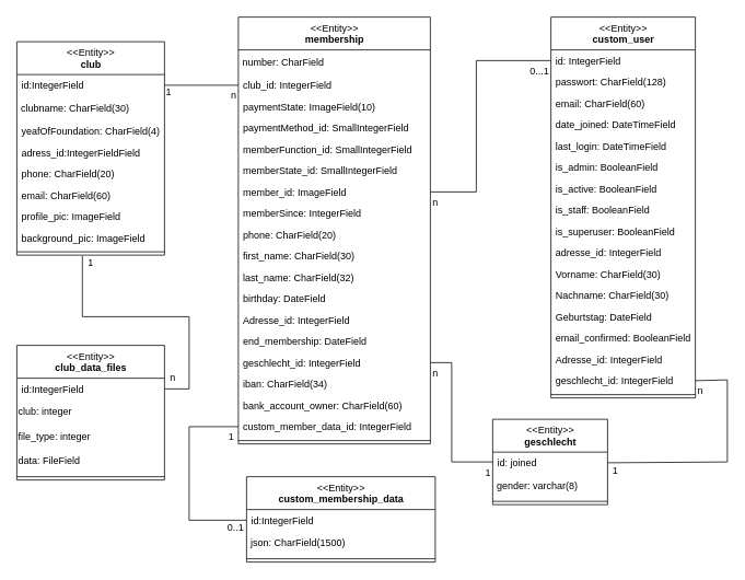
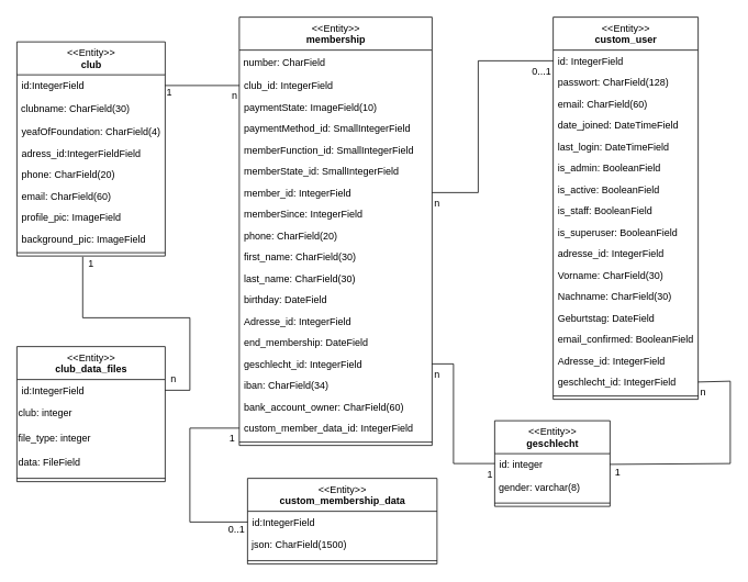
  <mxCell id="0" />
  <mxCell id="1" parent="0" />
  <mxCell id="2" value="&amp;lt;&amp;lt;Entity&amp;gt;&amp;gt;&lt;br&gt;&lt;b&gt;club&lt;/b&gt;" style="swimlane;fontStyle=0;align=center;verticalAlign=top;childLayout=stackLayout;horizontal=1;startSize=40;horizontalStack=0;resizeParent=1;resizeParentMax=0;resizeLast=0;collapsible=0;marginBottom=0;html=1;" parent="1" vertex="1"><mxGeometry y="50" width="180" height="260" as="geometry" x="20" /></mxCell>
  <mxCell id="3" value="id:IntegerField" style="text;strokeColor=none;fillColor=none;align=left;verticalAlign=top;spacingLeft=4;spacingRight=4;overflow=hidden;rotatable=0;points=[[0,0.5],[1,0.5]];portConstraint=eastwest;" parent="2" vertex="1"><mxGeometry y="40" width="180" height="26" as="geometry" /></mxCell>
  <mxCell id="4" value="&amp;nbsp;clubname: CharField(30)" style="text;html=1;strokeColor=none;fillColor=none;align=left;verticalAlign=middle;whiteSpace=wrap;rounded=0;" parent="2" vertex="1"><mxGeometry y="66" width="180" height="30" as="geometry" /></mxCell>
  <mxCell id="5" value="yeafOfFoundation: CharField(4)" style="text;strokeColor=none;fillColor=none;align=left;verticalAlign=top;spacingLeft=4;spacingRight=4;overflow=hidden;rotatable=0;points=[[0,0.5],[1,0.5]];portConstraint=eastwest;" parent="2" vertex="1"><mxGeometry y="96" width="180" height="26" as="geometry" /></mxCell>
  <mxCell id="6" value="adress_id:IntegerFieldField" style="text;strokeColor=none;fillColor=none;align=left;verticalAlign=top;spacingLeft=4;spacingRight=4;overflow=hidden;rotatable=0;points=[[0,0.5],[1,0.5]];portConstraint=eastwest;" parent="2" vertex="1"><mxGeometry y="122" width="180" height="26" as="geometry" /></mxCell>
  <mxCell id="7" value="phone: CharField(20)" style="text;strokeColor=none;fillColor=none;align=left;verticalAlign=top;spacingLeft=4;spacingRight=4;overflow=hidden;rotatable=0;points=[[0,0.5],[1,0.5]];portConstraint=eastwest;fontColor=#000000;" parent="2" vertex="1"><mxGeometry y="148" width="180" height="26" as="geometry" /></mxCell>
  <mxCell id="8" value="email: CharField(60)" style="text;strokeColor=none;fillColor=none;align=left;verticalAlign=top;spacingLeft=4;spacingRight=4;overflow=hidden;rotatable=0;points=[[0,0.5],[1,0.5]];portConstraint=eastwest;fontColor=#000000;" parent="2" vertex="1"><mxGeometry y="174" width="180" height="26" as="geometry" /></mxCell>
  <mxCell id="9" value="profile_pic: ImageField&#10;" style="text;strokeColor=none;fillColor=none;align=left;verticalAlign=top;spacingLeft=4;spacingRight=4;overflow=hidden;rotatable=0;points=[[0,0.5],[1,0.5]];portConstraint=eastwest;" parent="2" vertex="1"><mxGeometry y="200" width="180" height="26" as="geometry" /></mxCell>
  <mxCell id="10" value="background_pic: ImageField" style="text;strokeColor=none;fillColor=none;align=left;verticalAlign=top;spacingLeft=4;spacingRight=4;overflow=hidden;rotatable=0;points=[[0,0.5],[1,0.5]];portConstraint=eastwest;" parent="2" vertex="1"><mxGeometry y="226" width="180" height="26" as="geometry" /></mxCell>
  <mxCell id="11" value="" style="line;strokeWidth=1;fillColor=none;align=left;verticalAlign=middle;spacingTop=-1;spacingLeft=3;spacingRight=3;rotatable=0;labelPosition=right;points=[];portConstraint=eastwest;" parent="2" vertex="1"><mxGeometry y="252" width="180" height="8" as="geometry" /></mxCell>
  <mxCell id="12" value="" style="endArrow=none;html=1;rounded=0;align=center;verticalAlign=top;endFill=0;labelBackgroundColor=none;entryX=0;entryY=0.5;entryDx=0;entryDy=0;exitX=1;exitY=0.5;exitDx=0;exitDy=0;" parent="1" source="43" target="19" edge="1"><mxGeometry relative="1" as="geometry"><mxPoint x="570" y="233" as="sourcePoint" /><mxPoint x="660" y="230" as="targetPoint" /><Array as="points"><mxPoint x="580" y="233" /><mxPoint x="580" y="73" /></Array></mxGeometry></mxCell>
  <mxCell id="13" value="n" style="resizable=0;html=1;align=left;verticalAlign=top;labelBackgroundColor=none;" parent="12" connectable="0" vertex="1"><mxGeometry x="-1" relative="1" as="geometry"><mxPoint x="1" y="-1" as="offset" /></mxGeometry></mxCell>
  <mxCell id="14" value="0...1" style="resizable=0;html=1;align=right;verticalAlign=top;labelBackgroundColor=none;" parent="12" connectable="0" vertex="1"><mxGeometry x="1" relative="1" as="geometry"><mxPoint x="-2" y="-1" as="offset" /></mxGeometry></mxCell>
  <mxCell id="15" value="" style="endArrow=none;html=1;rounded=0;align=center;verticalAlign=top;endFill=0;labelBackgroundColor=none;entryX=0;entryY=0.5;entryDx=0;entryDy=0;exitX=1;exitY=0.5;exitDx=0;exitDy=0;" parent="1" source="3" edge="1"><mxGeometry relative="1" as="geometry"><mxPoint x="130" y="19" as="sourcePoint" /><mxPoint x="290" y="103" as="targetPoint" /><Array as="points" /></mxGeometry></mxCell>
  <mxCell id="16" value="1" style="resizable=0;html=1;align=left;verticalAlign=top;labelBackgroundColor=none;" parent="15" connectable="0" vertex="1"><mxGeometry x="-1" relative="1" as="geometry"><mxPoint y="-5" as="offset" /></mxGeometry></mxCell>
  <mxCell id="17" value="n" style="resizable=0;html=1;align=right;verticalAlign=top;labelBackgroundColor=none;" parent="15" connectable="0" vertex="1"><mxGeometry x="1" relative="1" as="geometry"><mxPoint x="-2" y="-2" as="offset" /></mxGeometry></mxCell>
  <mxCell id="18" value="&amp;lt;&amp;lt;Entity&amp;gt;&amp;gt;&lt;br&gt;&lt;b&gt;custom_user&lt;/b&gt;" style="swimlane;fontStyle=0;align=center;verticalAlign=top;childLayout=stackLayout;horizontal=1;startSize=40;horizontalStack=0;resizeParent=1;resizeParentMax=0;resizeLast=0;collapsible=0;marginBottom=0;html=1;" parent="1" vertex="1"><mxGeometry x="671" width="176" height="464" as="geometry" y="20" /></mxCell>
  <mxCell id="19" value="id: IntegerField" style="text;strokeColor=none;fillColor=none;align=left;verticalAlign=top;spacingLeft=4;spacingRight=4;overflow=hidden;rotatable=0;points=[[0,0.5],[1,0.5]];portConstraint=eastwest;" parent="18" vertex="1"><mxGeometry y="40" width="176" height="26" as="geometry" /></mxCell>
  <mxCell id="20" value="passwort: CharField(128)" style="text;strokeColor=none;fillColor=none;align=left;verticalAlign=top;spacingLeft=4;spacingRight=4;overflow=hidden;rotatable=0;points=[[0,0.5],[1,0.5]];portConstraint=eastwest;" parent="18" vertex="1"><mxGeometry y="66" width="176" height="26" as="geometry" /></mxCell>
  <mxCell id="21" value="email: CharField(60)" style="text;strokeColor=none;fillColor=none;align=left;verticalAlign=top;spacingLeft=4;spacingRight=4;overflow=hidden;rotatable=0;points=[[0,0.5],[1,0.5]];portConstraint=eastwest;" parent="18" vertex="1"><mxGeometry y="92" width="176" height="26" as="geometry" /></mxCell>
  <mxCell id="22" value="date_joined: DateTimeField" style="text;strokeColor=none;fillColor=none;align=left;verticalAlign=top;spacingLeft=4;spacingRight=4;overflow=hidden;rotatable=0;points=[[0,0.5],[1,0.5]];portConstraint=eastwest;" parent="18" vertex="1"><mxGeometry y="118" width="176" height="26" as="geometry" /></mxCell>
  <mxCell id="23" value="last_login: DateTimeField" style="text;strokeColor=none;fillColor=none;align=left;verticalAlign=top;spacingLeft=4;spacingRight=4;overflow=hidden;rotatable=0;points=[[0,0.5],[1,0.5]];portConstraint=eastwest;" parent="18" vertex="1"><mxGeometry y="144" width="176" height="26" as="geometry" /></mxCell>
  <mxCell id="24" value="is_admin: BooleanField" style="text;strokeColor=none;fillColor=none;align=left;verticalAlign=top;spacingLeft=4;spacingRight=4;overflow=hidden;rotatable=0;points=[[0,0.5],[1,0.5]];portConstraint=eastwest;" parent="18" vertex="1"><mxGeometry y="170" width="176" height="26" as="geometry" /></mxCell>
  <mxCell id="25" value="is_active: BooleanField" style="text;strokeColor=none;fillColor=none;align=left;verticalAlign=top;spacingLeft=4;spacingRight=4;overflow=hidden;rotatable=0;points=[[0,0.5],[1,0.5]];portConstraint=eastwest;" parent="18" vertex="1"><mxGeometry y="196" width="176" height="26" as="geometry" /></mxCell>
  <mxCell id="26" value="is_staff: BooleanField" style="text;strokeColor=none;fillColor=none;align=left;verticalAlign=top;spacingLeft=4;spacingRight=4;overflow=hidden;rotatable=0;points=[[0,0.5],[1,0.5]];portConstraint=eastwest;" parent="18" vertex="1"><mxGeometry y="222" width="176" height="26" as="geometry" /></mxCell>
  <mxCell id="27" value="is_superuser: BooleanField" style="text;strokeColor=none;fillColor=none;align=left;verticalAlign=top;spacingLeft=4;spacingRight=4;overflow=hidden;rotatable=0;points=[[0,0.5],[1,0.5]];portConstraint=eastwest;" parent="18" vertex="1"><mxGeometry y="248" width="176" height="26" as="geometry" /></mxCell>
  <mxCell id="28" value="adresse_id: IntegerField" style="text;strokeColor=none;fillColor=none;align=left;verticalAlign=top;spacingLeft=4;spacingRight=4;overflow=hidden;rotatable=0;points=[[0,0.5],[1,0.5]];portConstraint=eastwest;" parent="18" vertex="1"><mxGeometry y="274" width="176" height="26" as="geometry" /></mxCell>
  <mxCell id="29" value="Vorname: CharField(30)" style="text;strokeColor=none;fillColor=none;align=left;verticalAlign=top;spacingLeft=4;spacingRight=4;overflow=hidden;rotatable=0;points=[[0,0.5],[1,0.5]];portConstraint=eastwest;" parent="18" vertex="1"><mxGeometry y="300" width="176" height="26" as="geometry" /></mxCell>
  <mxCell id="30" value="Nachname: CharField(30)" style="text;strokeColor=none;fillColor=none;align=left;verticalAlign=top;spacingLeft=4;spacingRight=4;overflow=hidden;rotatable=0;points=[[0,0.5],[1,0.5]];portConstraint=eastwest;" parent="18" vertex="1"><mxGeometry y="326" width="176" height="26" as="geometry" /></mxCell>
  <mxCell id="31" value="Geburtstag: DateField" style="text;strokeColor=none;fillColor=none;align=left;verticalAlign=top;spacingLeft=4;spacingRight=4;overflow=hidden;rotatable=0;points=[[0,0.5],[1,0.5]];portConstraint=eastwest;" parent="18" vertex="1"><mxGeometry y="352" width="176" height="26" as="geometry" /></mxCell>
  <mxCell id="32" value="email_confirmed: BooleanField" style="text;strokeColor=none;fillColor=none;align=left;verticalAlign=top;spacingLeft=4;spacingRight=4;overflow=hidden;rotatable=0;points=[[0,0.5],[1,0.5]];portConstraint=eastwest;" parent="18" vertex="1"><mxGeometry y="378" width="176" height="26" as="geometry" /></mxCell>
  <mxCell id="33" value="Adresse_id: IntegerField" style="text;strokeColor=none;fillColor=none;align=left;verticalAlign=top;spacingLeft=4;spacingRight=4;overflow=hidden;rotatable=0;points=[[0,0.5],[1,0.5]];portConstraint=eastwest;" parent="18" vertex="1"><mxGeometry y="404" width="176" height="26" as="geometry" /></mxCell>
  <mxCell id="34" value="geschlecht_id: IntegerField" style="text;strokeColor=none;fillColor=none;align=left;verticalAlign=top;spacingLeft=4;spacingRight=4;overflow=hidden;rotatable=0;points=[[0,0.5],[1,0.5]];portConstraint=eastwest;" parent="18" vertex="1"><mxGeometry y="430" width="176" height="26" as="geometry" /></mxCell>
  <mxCell id="35" value="" style="line;strokeWidth=1;fillColor=none;align=left;verticalAlign=middle;spacingTop=-1;spacingLeft=3;spacingRight=3;rotatable=0;labelPosition=right;points=[];portConstraint=eastwest;" parent="18" vertex="1"><mxGeometry y="456" width="176" height="8" as="geometry" /></mxCell>
  <mxCell id="36" value="&amp;lt;&amp;lt;Entity&amp;gt;&amp;gt;&lt;br&gt;&lt;b&gt;membership&lt;/b&gt;" style="swimlane;fontStyle=0;align=center;verticalAlign=top;childLayout=stackLayout;horizontal=1;startSize=40;horizontalStack=0;resizeParent=1;resizeParentMax=0;resizeLast=0;collapsible=0;marginBottom=0;html=1;" parent="1" vertex="1"><mxGeometry x="290" width="234" height="520" as="geometry" y="20" /></mxCell>
  <mxCell id="37" value="&amp;nbsp;number: CharField" style="text;html=1;strokeColor=none;fillColor=none;align=left;verticalAlign=middle;whiteSpace=wrap;rounded=0;" parent="36" vertex="1"><mxGeometry y="40" width="234" height="30" as="geometry" /></mxCell>
  <mxCell id="38" value="club_id: IntegerField" style="text;strokeColor=none;fillColor=none;align=left;verticalAlign=top;spacingLeft=4;spacingRight=4;overflow=hidden;rotatable=0;points=[[0,0.5],[1,0.5]];portConstraint=eastwest;" parent="36" vertex="1"><mxGeometry y="70" width="234" height="26" as="geometry" /></mxCell>
  <mxCell id="39" value="paymentState: ImageField(10)" style="text;strokeColor=none;fillColor=none;align=left;verticalAlign=top;spacingLeft=4;spacingRight=4;overflow=hidden;rotatable=0;points=[[0,0.5],[1,0.5]];portConstraint=eastwest;" parent="36" vertex="1"><mxGeometry y="96" width="234" height="26" as="geometry" /></mxCell>
  <mxCell id="40" value="paymentMethod_id: SmallIntegerField" style="text;strokeColor=none;fillColor=none;align=left;verticalAlign=top;spacingLeft=4;spacingRight=4;overflow=hidden;rotatable=0;points=[[0,0.5],[1,0.5]];portConstraint=eastwest;" parent="36" vertex="1"><mxGeometry y="122" width="234" height="26" as="geometry" /></mxCell>
  <mxCell id="41" value="memberFunction_id: SmallIntegerField" style="text;strokeColor=none;fillColor=none;align=left;verticalAlign=top;spacingLeft=4;spacingRight=4;overflow=hidden;rotatable=0;points=[[0,0.5],[1,0.5]];portConstraint=eastwest;" parent="36" vertex="1"><mxGeometry y="148" width="234" height="26" as="geometry" /></mxCell>
  <mxCell id="42" value="memberState_id: SmallIntegerField" style="text;strokeColor=none;fillColor=none;align=left;verticalAlign=top;spacingLeft=4;spacingRight=4;overflow=hidden;rotatable=0;points=[[0,0.5],[1,0.5]];portConstraint=eastwest;" parent="36" vertex="1"><mxGeometry y="174" width="234" height="26" as="geometry" /></mxCell>
- <mxCell id="43" value="member_id: ImageField" style="text;strokeColor=none;fillColor=none;align=left;verticalAlign=top;spacingLeft=4;spacingRight=4;overflow=hidden;rotatable=0;points=[[0,0.5],[1,0.5]];portConstraint=eastwest;" parent="36" vertex="1"><mxGeometry y="200" width="234" height="26" as="geometry" /></mxCell>
+ <mxCell id="43" value="member_id: IntegerField" style="text;strokeColor=none;fillColor=none;align=left;verticalAlign=top;spacingLeft=4;spacingRight=4;overflow=hidden;rotatable=0;points=[[0,0.5],[1,0.5]];portConstraint=eastwest;" parent="36" vertex="1"><mxGeometry y="200" width="234" height="26" as="geometry" /></mxCell>
  <mxCell id="44" value="memberSince: IntegerField" style="text;strokeColor=none;fillColor=none;align=left;verticalAlign=top;spacingLeft=4;spacingRight=4;overflow=hidden;rotatable=0;points=[[0,0.5],[1,0.5]];portConstraint=eastwest;" parent="36" vertex="1"><mxGeometry y="226" width="234" height="26" as="geometry" /></mxCell>
  <mxCell id="45" value="phone: CharField(20)" style="text;strokeColor=none;fillColor=none;align=left;verticalAlign=top;spacingLeft=4;spacingRight=4;overflow=hidden;rotatable=0;points=[[0,0.5],[1,0.5]];portConstraint=eastwest;" parent="36" vertex="1"><mxGeometry y="252" width="234" height="26" as="geometry" /></mxCell>
  <mxCell id="46" value="first_name: CharField(30)" style="text;strokeColor=none;fillColor=none;align=left;verticalAlign=top;spacingLeft=4;spacingRight=4;overflow=hidden;rotatable=0;points=[[0,0.5],[1,0.5]];portConstraint=eastwest;" parent="36" vertex="1"><mxGeometry y="278" width="234" height="26" as="geometry" /></mxCell>
- <mxCell id="47" value="last_name: CharField(32)" style="text;strokeColor=none;fillColor=none;align=left;verticalAlign=top;spacingLeft=4;spacingRight=4;overflow=hidden;rotatable=0;points=[[0,0.5],[1,0.5]];portConstraint=eastwest;" parent="36" vertex="1"><mxGeometry y="304" width="234" height="26" as="geometry" /></mxCell>
+ <mxCell id="47" value="last_name: CharField(30)" style="text;strokeColor=none;fillColor=none;align=left;verticalAlign=top;spacingLeft=4;spacingRight=4;overflow=hidden;rotatable=0;points=[[0,0.5],[1,0.5]];portConstraint=eastwest;" parent="36" vertex="1"><mxGeometry y="304" width="234" height="26" as="geometry" /></mxCell>
  <mxCell id="48" value="birthday: DateField" style="text;strokeColor=none;fillColor=none;align=left;verticalAlign=top;spacingLeft=4;spacingRight=4;overflow=hidden;rotatable=0;points=[[0,0.5],[1,0.5]];portConstraint=eastwest;" parent="36" vertex="1"><mxGeometry y="330" width="234" height="26" as="geometry" /></mxCell>
  <mxCell id="49" value="Adresse_id: IntegerField" style="text;strokeColor=none;fillColor=none;align=left;verticalAlign=top;spacingLeft=4;spacingRight=4;overflow=hidden;rotatable=0;points=[[0,0.5],[1,0.5]];portConstraint=eastwest;" parent="36" vertex="1"><mxGeometry y="356" width="234" height="26" as="geometry" /></mxCell>
  <mxCell id="50" value="end_membership: DateField" style="text;strokeColor=none;fillColor=none;align=left;verticalAlign=top;spacingLeft=4;spacingRight=4;overflow=hidden;rotatable=0;points=[[0,0.5],[1,0.5]];portConstraint=eastwest;" parent="36" vertex="1"><mxGeometry y="382" width="234" height="26" as="geometry" /></mxCell>
  <mxCell id="51" value="geschlecht_id: IntegerField" style="text;strokeColor=none;fillColor=none;align=left;verticalAlign=top;spacingLeft=4;spacingRight=4;overflow=hidden;rotatable=0;points=[[0,0.5],[1,0.5]];portConstraint=eastwest;" parent="36" vertex="1"><mxGeometry y="408" width="234" height="26" as="geometry" /></mxCell>
  <mxCell id="52" value="iban: CharField(34)" style="text;strokeColor=none;fillColor=none;align=left;verticalAlign=top;spacingLeft=4;spacingRight=4;overflow=hidden;rotatable=0;points=[[0,0.5],[1,0.5]];portConstraint=eastwest;" parent="36" vertex="1"><mxGeometry y="434" width="234" height="26" as="geometry" /></mxCell>
  <mxCell id="53" value="bank_account_owner: CharField(60)" style="text;strokeColor=none;fillColor=none;align=left;verticalAlign=top;spacingLeft=4;spacingRight=4;overflow=hidden;rotatable=0;points=[[0,0.5],[1,0.5]];portConstraint=eastwest;" parent="36" vertex="1"><mxGeometry y="460" width="234" height="26" as="geometry" /></mxCell>
  <mxCell id="54" value="custom_member_data_id: IntegerField" style="text;strokeColor=none;fillColor=none;align=left;verticalAlign=top;spacingLeft=4;spacingRight=4;overflow=hidden;rotatable=0;points=[[0,0.5],[1,0.5]];portConstraint=eastwest;" parent="36" vertex="1"><mxGeometry y="486" width="234" height="26" as="geometry" /></mxCell>
  <mxCell id="55" value="" style="line;strokeWidth=1;fillColor=none;align=left;verticalAlign=middle;spacingTop=-1;spacingLeft=3;spacingRight=3;rotatable=0;labelPosition=right;points=[];portConstraint=eastwest;" parent="36" vertex="1"><mxGeometry y="512" width="234" height="8" as="geometry" /></mxCell>
  <mxCell id="56" value="&amp;lt;&amp;lt;Entity&amp;gt;&amp;gt;&lt;br&gt;&lt;b&gt;geschlecht&lt;/b&gt;" style="swimlane;fontStyle=0;align=center;verticalAlign=top;childLayout=stackLayout;horizontal=1;startSize=40;horizontalStack=0;resizeParent=1;resizeParentMax=0;resizeLast=0;collapsible=0;marginBottom=0;html=1;" parent="1" vertex="1"><mxGeometry x="600" y="510" width="140" height="104" as="geometry" /></mxCell>
- <mxCell id="57" value="id: joined" style="text;strokeColor=none;fillColor=none;align=left;verticalAlign=top;spacingLeft=4;spacingRight=4;overflow=hidden;rotatable=0;points=[[0,0.5],[1,0.5]];portConstraint=eastwest;" parent="56" vertex="1"><mxGeometry y="40" width="140" height="26" as="geometry" /></mxCell>
+ <mxCell id="57" value="id: integer" style="text;strokeColor=none;fillColor=none;align=left;verticalAlign=top;spacingLeft=4;spacingRight=4;overflow=hidden;rotatable=0;points=[[0,0.5],[1,0.5]];portConstraint=eastwest;" parent="56" vertex="1"><mxGeometry y="40" width="140" height="26" as="geometry" /></mxCell>
  <mxCell id="58" value="&amp;nbsp;gender: varchar(8)" style="text;html=1;strokeColor=none;fillColor=none;align=left;verticalAlign=middle;whiteSpace=wrap;rounded=0;" parent="56" vertex="1"><mxGeometry y="66" width="140" height="30" as="geometry" /></mxCell>
  <mxCell id="59" value="" style="line;strokeWidth=1;fillColor=none;align=left;verticalAlign=middle;spacingTop=-1;spacingLeft=3;spacingRight=3;rotatable=0;labelPosition=right;points=[];portConstraint=eastwest;" parent="56" vertex="1"><mxGeometry y="96" width="140" height="8" as="geometry" /></mxCell>
  <mxCell id="60" value="" style="endArrow=none;html=1;rounded=0;align=center;verticalAlign=top;endFill=0;labelBackgroundColor=none;entryX=0;entryY=0.5;entryDx=0;entryDy=0;exitX=1;exitY=0.5;exitDx=0;exitDy=0;" parent="1" source="51" target="56" edge="1"><mxGeometry relative="1" as="geometry"><mxPoint x="534" y="243" as="sourcePoint" /><mxPoint x="681" y="83" as="targetPoint" /><Array as="points"><mxPoint x="550" y="441" /><mxPoint x="550" y="562" /></Array></mxGeometry></mxCell>
  <mxCell id="61" value="n" style="resizable=0;html=1;align=left;verticalAlign=top;labelBackgroundColor=none;" parent="60" connectable="0" vertex="1"><mxGeometry x="-1" relative="1" as="geometry"><mxPoint x="1" y="-1" as="offset" /></mxGeometry></mxCell>
  <mxCell id="62" value="1" style="resizable=0;html=1;align=right;verticalAlign=top;labelBackgroundColor=none;" parent="60" connectable="0" vertex="1"><mxGeometry x="1" relative="1" as="geometry"><mxPoint x="-2" y="-1" as="offset" /></mxGeometry></mxCell>
  <mxCell id="63" value="" style="endArrow=none;html=1;rounded=0;align=center;verticalAlign=top;endFill=0;labelBackgroundColor=none;exitX=1;exitY=0.5;exitDx=0;exitDy=0;entryX=1;entryY=0.5;entryDx=0;entryDy=0;" parent="1" source="34" target="57" edge="1"><mxGeometry relative="1" as="geometry"><mxPoint x="860" y="462" as="sourcePoint" /><mxPoint x="759" y="562" as="targetPoint" /><Array as="points"><mxPoint x="886" y="462" /><mxPoint x="886" y="562" /></Array></mxGeometry></mxCell>
  <mxCell id="64" value="n" style="resizable=0;html=1;align=left;verticalAlign=top;labelBackgroundColor=none;" parent="63" connectable="0" vertex="1"><mxGeometry x="-1" relative="1" as="geometry"><mxPoint x="1" y="-1" as="offset" /></mxGeometry></mxCell>
  <mxCell id="65" value="1" style="resizable=0;html=1;align=right;verticalAlign=top;labelBackgroundColor=none;" parent="63" connectable="0" vertex="1"><mxGeometry x="1" relative="1" as="geometry"><mxPoint x="13" y="-4" as="offset" /></mxGeometry></mxCell>
  <mxCell id="66" value="&amp;lt;&amp;lt;Entity&amp;gt;&amp;gt;&lt;br&gt;&lt;b&gt;custom_membership_data&lt;/b&gt;" style="swimlane;fontStyle=0;align=center;verticalAlign=top;childLayout=stackLayout;horizontal=1;startSize=40;horizontalStack=0;resizeParent=1;resizeParentMax=0;resizeLast=0;collapsible=0;marginBottom=0;html=1;" parent="1" vertex="1"><mxGeometry x="300" y="580" width="230" height="104" as="geometry" /></mxCell>
  <mxCell id="67" value="id:IntegerField" style="text;strokeColor=none;fillColor=none;align=left;verticalAlign=top;spacingLeft=4;spacingRight=4;overflow=hidden;rotatable=0;points=[[0,0.5],[1,0.5]];portConstraint=eastwest;" parent="66" vertex="1"><mxGeometry y="40" width="230" height="26" as="geometry" /></mxCell>
  <mxCell id="68" value="&amp;nbsp;json: CharField(1500)" style="text;html=1;strokeColor=none;fillColor=none;align=left;verticalAlign=middle;whiteSpace=wrap;rounded=0;" parent="66" vertex="1"><mxGeometry y="66" width="230" height="30" as="geometry" /></mxCell>
  <mxCell id="69" value="" style="line;strokeWidth=1;fillColor=none;align=left;verticalAlign=middle;spacingTop=-1;spacingLeft=3;spacingRight=3;rotatable=0;labelPosition=right;points=[];portConstraint=eastwest;" parent="66" vertex="1"><mxGeometry y="96" width="230" height="8" as="geometry" /></mxCell>
  <mxCell id="70" value="" style="endArrow=none;html=1;rounded=0;align=center;verticalAlign=top;endFill=0;labelBackgroundColor=none;entryX=0;entryY=0.5;entryDx=0;entryDy=0;exitX=0;exitY=0.5;exitDx=0;exitDy=0;" parent="1" source="67" target="54" edge="1"><mxGeometry relative="1" as="geometry"><mxPoint x="100" y="550" as="sourcePoint" /><mxPoint x="190" y="550" as="targetPoint" /><Array as="points"><mxPoint x="230" y="633" /><mxPoint x="230" y="519" /></Array></mxGeometry></mxCell>
  <mxCell id="71" value="0..1" style="resizable=0;html=1;align=left;verticalAlign=top;labelBackgroundColor=none;" parent="70" connectable="0" vertex="1"><mxGeometry x="-1" relative="1" as="geometry"><mxPoint x="-25" y="-5" as="offset" /></mxGeometry></mxCell>
  <mxCell id="72" value="1" style="resizable=0;html=1;align=right;verticalAlign=top;labelBackgroundColor=none;" parent="70" connectable="0" vertex="1"><mxGeometry x="1" relative="1" as="geometry"><mxPoint x="-5" y="-2" as="offset" /></mxGeometry></mxCell>
  <mxCell id="73" value="&amp;lt;&amp;lt;Entity&amp;gt;&amp;gt;&lt;br&gt;&lt;b&gt;club_data_files&lt;/b&gt;" style="swimlane;fontStyle=0;align=center;verticalAlign=top;childLayout=stackLayout;horizontal=1;startSize=40;horizontalStack=0;resizeParent=1;resizeParentMax=0;resizeLast=0;collapsible=0;marginBottom=0;html=1;" vertex="1" parent="1"><mxGeometry y="420" width="180" height="164" as="geometry" x="20" /></mxCell>
  <mxCell id="74" value="id:IntegerField" style="text;strokeColor=none;fillColor=none;align=left;verticalAlign=top;spacingLeft=4;spacingRight=4;overflow=hidden;rotatable=0;points=[[0,0.5],[1,0.5]];portConstraint=eastwest;" vertex="1" parent="73"><mxGeometry y="40" width="180" height="26" as="geometry" /></mxCell>
  <mxCell id="75" value="club: integer" style="text;html=1;strokeColor=none;fillColor=none;align=left;verticalAlign=middle;whiteSpace=wrap;rounded=0;" vertex="1" parent="73"><mxGeometry y="66" width="180" height="30" as="geometry" /></mxCell>
  <mxCell id="76" value="file_type: integer" style="text;html=1;strokeColor=none;fillColor=none;align=left;verticalAlign=middle;whiteSpace=wrap;rounded=0;" vertex="1" parent="73"><mxGeometry y="96" width="180" height="30" as="geometry" /></mxCell>
  <mxCell id="77" value="data: FileField" style="text;html=1;strokeColor=none;fillColor=none;align=left;verticalAlign=middle;whiteSpace=wrap;rounded=0;" vertex="1" parent="73"><mxGeometry y="126" width="180" height="30" as="geometry" /></mxCell>
  <mxCell id="78" value="" style="line;strokeWidth=1;fillColor=none;align=left;verticalAlign=middle;spacingTop=-1;spacingLeft=3;spacingRight=3;rotatable=0;labelPosition=right;points=[];portConstraint=eastwest;" vertex="1" parent="73"><mxGeometry y="156" width="180" height="8" as="geometry" /></mxCell>
  <mxCell id="79" value="" style="edgeStyle=orthogonalEdgeStyle;rounded=0;orthogonalLoop=1;jettySize=auto;html=1;entryX=0.444;entryY=1.125;entryDx=0;entryDy=0;entryPerimeter=0;endArrow=none;endFill=0;" edge="1" parent="1" source="74" target="11"><mxGeometry relative="1" as="geometry"><Array as="points"><mxPoint x="230" y="473" /><mxPoint x="230" y="385" /><mxPoint x="100" y="385" /></Array></mxGeometry></mxCell>
  <mxCell id="80" value="1" style="text;html=1;align=center;verticalAlign=middle;resizable=0;points=[];autosize=1;strokeColor=none;fillColor=none;" vertex="1" parent="1"><mxGeometry x="100" y="310" width="20" height="20" as="geometry" /></mxCell>
  <mxCell id="81" value="n" style="text;html=1;align=center;verticalAlign=middle;resizable=0;points=[];autosize=1;strokeColor=none;fillColor=none;" vertex="1" parent="1"><mxGeometry x="200" y="450" width="20" height="20" as="geometry" /></mxCell>
